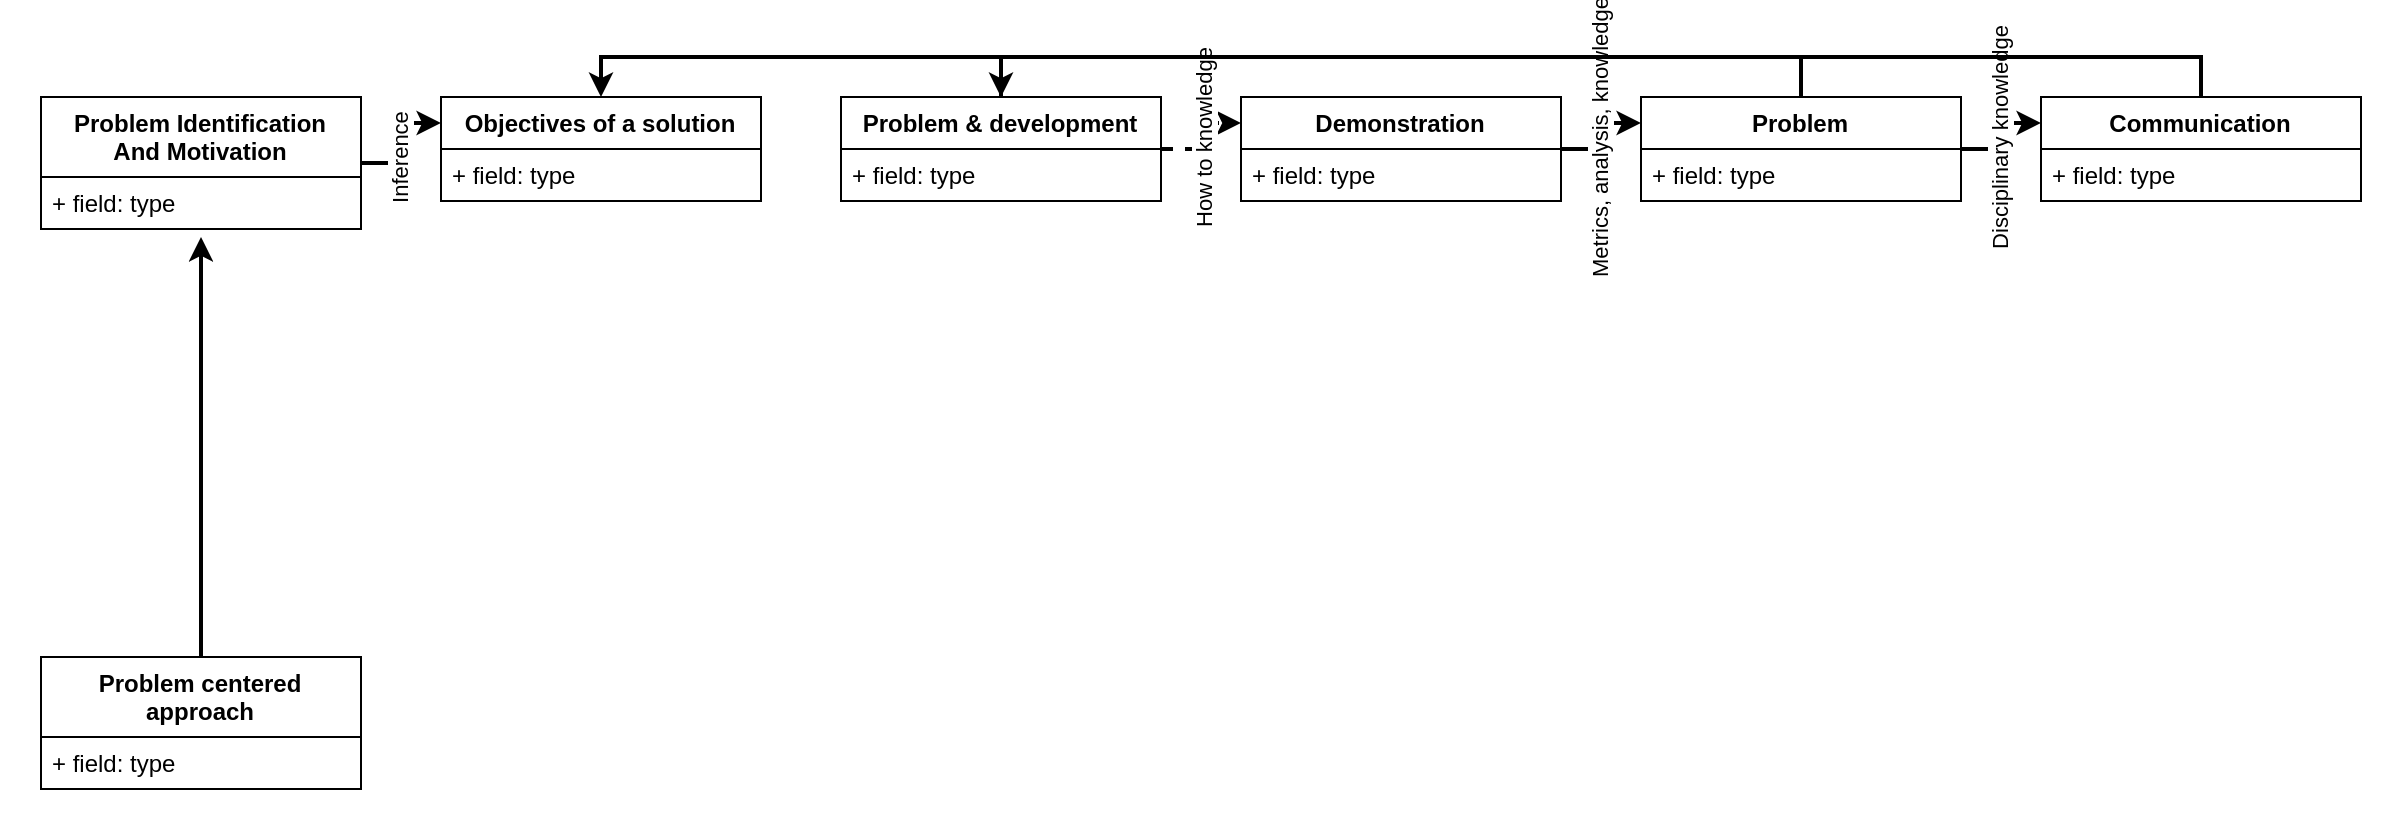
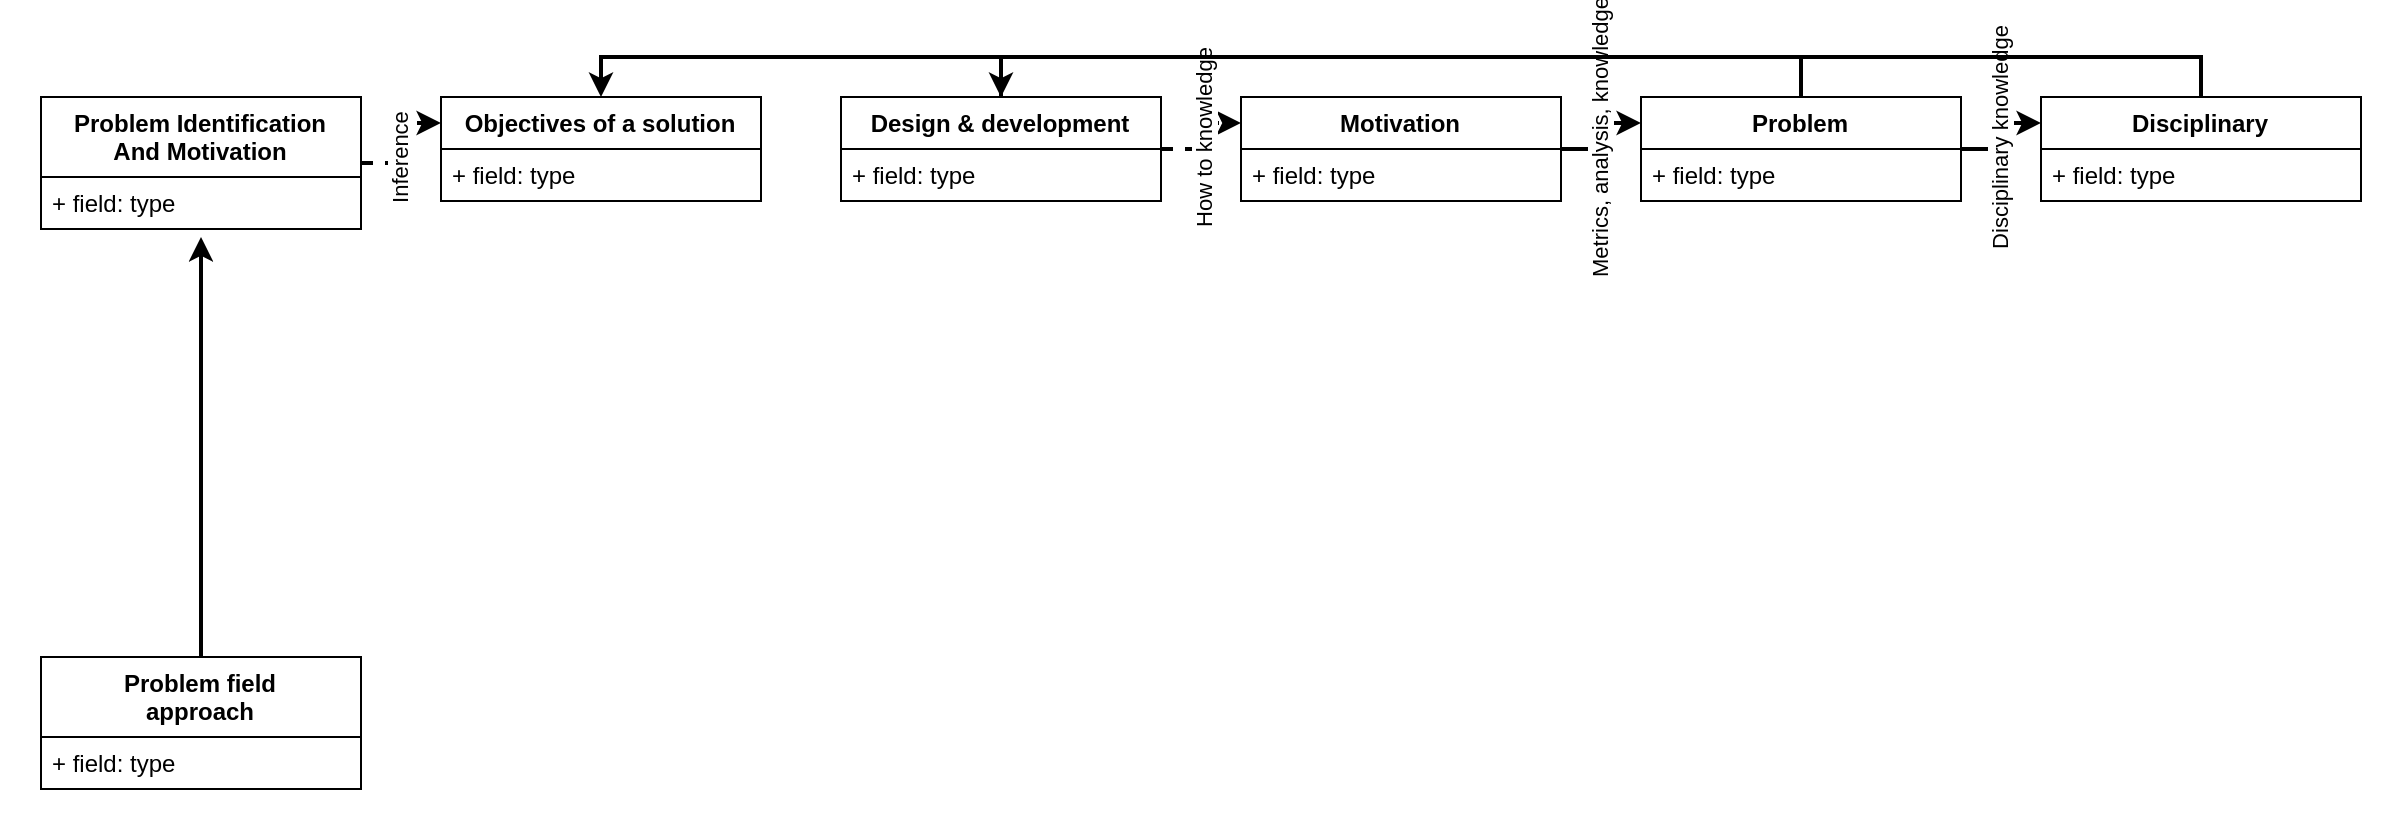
  <mxCell id="0" />
  <mxCell id="1" parent="0" />
- <mxCell id="2" style="edgeStyle=orthogonalEdgeStyle;rounded=0;orthogonalLoop=1;jettySize=auto;html=1;entryX=0;entryY=0.25;entryDx=0;entryDy=0;strokeWidth=2;" edge="1" parent="1" source="4" target="20"><mxGeometry relative="1" as="geometry" /></mxCell>
+ <mxCell id="2" style="edgeStyle=orthogonalEdgeStyle;rounded=0;orthogonalLoop=1;jettySize=auto;html=1;entryX=0;entryY=0.25;entryDx=0;entryDy=0;strokeWidth=2;dashed=1;" edge="1" parent="1" source="4" target="20"><mxGeometry relative="1" as="geometry" /></mxCell>
  <mxCell id="3" value="Inference" style="edgeLabel;html=1;align=center;verticalAlign=middle;resizable=0;points=[];rotation=-90;" vertex="1" connectable="0" parent="2"><mxGeometry x="-0.383" y="1" relative="1" as="geometry"><mxPoint as="offset" /></mxGeometry></mxCell>
  <mxCell id="4" value="Problem Identification &#10;And Motivation" style="swimlane;fontStyle=1;align=center;verticalAlign=top;childLayout=stackLayout;horizontal=1;startSize=40;horizontalStack=0;resizeParent=1;resizeParentMax=0;resizeLast=0;collapsible=1;marginBottom=0;" vertex="1" parent="1"><mxGeometry x="20" y="40" width="160" height="66" as="geometry"><mxRectangle x="40" y="80" width="170" height="40" as="alternateBounds" /></mxGeometry></mxCell>
  <mxCell id="5" value="+ field: type" style="text;strokeColor=none;fillColor=none;align=left;verticalAlign=top;spacingLeft=4;spacingRight=4;overflow=hidden;rotatable=0;points=[[0,0.5],[1,0.5]];portConstraint=eastwest;" vertex="1" parent="4"><mxGeometry y="40" width="160" height="26" as="geometry" /></mxCell>
  <mxCell id="6" style="edgeStyle=orthogonalEdgeStyle;rounded=0;orthogonalLoop=1;jettySize=auto;html=1;entryX=0.5;entryY=0;entryDx=0;entryDy=0;strokeWidth=2;" edge="1" parent="1" source="10" target="20"><mxGeometry relative="1" as="geometry"><Array as="points"><mxPoint x="900" y="20" /><mxPoint x="300" y="20" /></Array></mxGeometry></mxCell>
  <mxCell id="7" style="edgeStyle=orthogonalEdgeStyle;rounded=0;orthogonalLoop=1;jettySize=auto;html=1;entryX=0.5;entryY=0;entryDx=0;entryDy=0;strokeWidth=2;" edge="1" parent="1" source="10" target="18"><mxGeometry relative="1" as="geometry"><Array as="points"><mxPoint x="900" y="20" /><mxPoint x="500" y="20" /></Array></mxGeometry></mxCell>
  <mxCell id="8" style="edgeStyle=orthogonalEdgeStyle;rounded=0;orthogonalLoop=1;jettySize=auto;html=1;entryX=0;entryY=0.25;entryDx=0;entryDy=0;strokeWidth=2;" edge="1" parent="1" source="10" target="23"><mxGeometry relative="1" as="geometry" /></mxCell>
  <mxCell id="9" value="Disciplinary knowledge" style="edgeLabel;html=1;align=center;verticalAlign=middle;resizable=0;points=[];rotation=-90;" vertex="1" connectable="0" parent="8"><mxGeometry x="-0.094" y="2" relative="1" as="geometry"><mxPoint x="1" as="offset" /></mxGeometry></mxCell>
  <mxCell id="10" value="Problem" style="swimlane;fontStyle=1;align=center;verticalAlign=top;childLayout=stackLayout;horizontal=1;startSize=26;horizontalStack=0;resizeParent=1;resizeParentMax=0;resizeLast=0;collapsible=1;marginBottom=0;" vertex="1" parent="1"><mxGeometry x="820" y="40" width="160" height="52" as="geometry" /></mxCell>
  <mxCell id="11" value="+ field: type" style="text;strokeColor=none;fillColor=none;align=left;verticalAlign=top;spacingLeft=4;spacingRight=4;overflow=hidden;rotatable=0;points=[[0,0.5],[1,0.5]];portConstraint=eastwest;" vertex="1" parent="10"><mxGeometry y="26" width="160" height="26" as="geometry" /></mxCell>
  <mxCell id="12" style="edgeStyle=orthogonalEdgeStyle;rounded=0;orthogonalLoop=1;jettySize=auto;html=1;entryX=0;entryY=0.25;entryDx=0;entryDy=0;strokeWidth=2;" edge="1" parent="1" source="14" target="10"><mxGeometry relative="1" as="geometry" /></mxCell>
  <mxCell id="13" value="Metrics, analysis, knowledge" style="edgeLabel;html=1;align=center;verticalAlign=middle;resizable=0;points=[];rotation=-90;" vertex="1" connectable="0" parent="12"><mxGeometry x="-0.094" y="2" relative="1" as="geometry"><mxPoint x="1" as="offset" /></mxGeometry></mxCell>
- <mxCell id="14" value="Demonstration" style="swimlane;fontStyle=1;align=center;verticalAlign=top;childLayout=stackLayout;horizontal=1;startSize=26;horizontalStack=0;resizeParent=1;resizeParentMax=0;resizeLast=0;collapsible=1;marginBottom=0;" vertex="1" parent="1"><mxGeometry x="620" y="40" width="160" height="52" as="geometry" /></mxCell>
+ <mxCell id="14" value="Motivation" style="swimlane;fontStyle=1;align=center;verticalAlign=top;childLayout=stackLayout;horizontal=1;startSize=26;horizontalStack=0;resizeParent=1;resizeParentMax=0;resizeLast=0;collapsible=1;marginBottom=0;" vertex="1" parent="1"><mxGeometry x="620" y="40" width="160" height="52" as="geometry" /></mxCell>
  <mxCell id="15" value="+ field: type" style="text;strokeColor=none;fillColor=none;align=left;verticalAlign=top;spacingLeft=4;spacingRight=4;overflow=hidden;rotatable=0;points=[[0,0.5],[1,0.5]];portConstraint=eastwest;" vertex="1" parent="14"><mxGeometry y="26" width="160" height="26" as="geometry" /></mxCell>
  <mxCell id="16" style="edgeStyle=orthogonalEdgeStyle;rounded=0;orthogonalLoop=1;jettySize=auto;html=1;entryX=0;entryY=0.25;entryDx=0;entryDy=0;strokeWidth=2;dashed=1;" edge="1" parent="1" source="18" target="14"><mxGeometry relative="1" as="geometry" /></mxCell>
  <mxCell id="17" value="How to knowledge" style="edgeLabel;html=1;align=center;verticalAlign=middle;resizable=0;points=[];rotation=-90;" vertex="1" connectable="0" parent="16"><mxGeometry x="-0.094" relative="1" as="geometry"><mxPoint x="1" as="offset" /></mxGeometry></mxCell>
- <mxCell id="18" value="Problem &amp; development" style="swimlane;fontStyle=1;align=center;verticalAlign=top;childLayout=stackLayout;horizontal=1;startSize=26;horizontalStack=0;resizeParent=1;resizeParentMax=0;resizeLast=0;collapsible=1;marginBottom=0;" vertex="1" parent="1"><mxGeometry x="420" y="40" width="160" height="52" as="geometry" /></mxCell>
+ <mxCell id="18" value="Design &amp; development" style="swimlane;fontStyle=1;align=center;verticalAlign=top;childLayout=stackLayout;horizontal=1;startSize=26;horizontalStack=0;resizeParent=1;resizeParentMax=0;resizeLast=0;collapsible=1;marginBottom=0;" vertex="1" parent="1"><mxGeometry x="420" y="40" width="160" height="52" as="geometry" /></mxCell>
  <mxCell id="19" value="+ field: type" style="text;strokeColor=none;fillColor=none;align=left;verticalAlign=top;spacingLeft=4;spacingRight=4;overflow=hidden;rotatable=0;points=[[0,0.5],[1,0.5]];portConstraint=eastwest;" vertex="1" parent="18"><mxGeometry y="26" width="160" height="26" as="geometry" /></mxCell>
  <mxCell id="20" value="Objectives of a solution" style="swimlane;fontStyle=1;align=center;verticalAlign=top;childLayout=stackLayout;horizontal=1;startSize=26;horizontalStack=0;resizeParent=1;resizeParentMax=0;resizeLast=0;collapsible=1;marginBottom=0;" vertex="1" parent="1"><mxGeometry x="220" y="40" width="160" height="52" as="geometry" /></mxCell>
  <mxCell id="21" value="+ field: type" style="text;strokeColor=none;fillColor=none;align=left;verticalAlign=top;spacingLeft=4;spacingRight=4;overflow=hidden;rotatable=0;points=[[0,0.5],[1,0.5]];portConstraint=eastwest;" vertex="1" parent="20"><mxGeometry y="26" width="160" height="26" as="geometry" /></mxCell>
  <mxCell id="22" style="edgeStyle=orthogonalEdgeStyle;rounded=0;orthogonalLoop=1;jettySize=auto;html=1;entryX=0.5;entryY=0;entryDx=0;entryDy=0;strokeWidth=2;endArrow=none;" edge="1" parent="1" source="23" target="18"><mxGeometry relative="1" as="geometry"><Array as="points"><mxPoint x="1100" y="20" /><mxPoint x="500" y="20" /></Array></mxGeometry></mxCell>
- <mxCell id="23" value="Communication" style="swimlane;fontStyle=1;align=center;verticalAlign=top;childLayout=stackLayout;horizontal=1;startSize=26;horizontalStack=0;resizeParent=1;resizeParentMax=0;resizeLast=0;collapsible=1;marginBottom=0;" vertex="1" parent="1"><mxGeometry x="1020" y="40" width="160" height="52" as="geometry" /></mxCell>
+ <mxCell id="23" value="Disciplinary" style="swimlane;fontStyle=1;align=center;verticalAlign=top;childLayout=stackLayout;horizontal=1;startSize=26;horizontalStack=0;resizeParent=1;resizeParentMax=0;resizeLast=0;collapsible=1;marginBottom=0;" vertex="1" parent="1"><mxGeometry x="1020" y="40" width="160" height="52" as="geometry" /></mxCell>
  <mxCell id="24" value="+ field: type" style="text;strokeColor=none;fillColor=none;align=left;verticalAlign=top;spacingLeft=4;spacingRight=4;overflow=hidden;rotatable=0;points=[[0,0.5],[1,0.5]];portConstraint=eastwest;" vertex="1" parent="23"><mxGeometry y="26" width="160" height="26" as="geometry" /></mxCell>
  <mxCell id="25" style="edgeStyle=orthogonalEdgeStyle;rounded=0;orthogonalLoop=1;jettySize=auto;html=1;strokeWidth=2;" edge="1" parent="1" source="26"><mxGeometry relative="1" as="geometry"><mxPoint x="100" y="110" as="targetPoint" /></mxGeometry></mxCell>
- <mxCell id="26" value="Problem centered &#10;approach" style="swimlane;fontStyle=1;align=center;verticalAlign=top;childLayout=stackLayout;horizontal=1;startSize=40;horizontalStack=0;resizeParent=1;resizeParentMax=0;resizeLast=0;collapsible=1;marginBottom=0;" vertex="1" parent="1"><mxGeometry x="20" y="320" width="160" height="66" as="geometry"><mxRectangle x="40" y="80" width="170" height="40" as="alternateBounds" /></mxGeometry></mxCell>
+ <mxCell id="26" value="Problem field &#10;approach" style="swimlane;fontStyle=1;align=center;verticalAlign=top;childLayout=stackLayout;horizontal=1;startSize=40;horizontalStack=0;resizeParent=1;resizeParentMax=0;resizeLast=0;collapsible=1;marginBottom=0;" vertex="1" parent="1"><mxGeometry x="20" y="320" width="160" height="66" as="geometry"><mxRectangle x="40" y="80" width="170" height="40" as="alternateBounds" /></mxGeometry></mxCell>
  <mxCell id="27" value="+ field: type" style="text;strokeColor=none;fillColor=none;align=left;verticalAlign=top;spacingLeft=4;spacingRight=4;overflow=hidden;rotatable=0;points=[[0,0.5],[1,0.5]];portConstraint=eastwest;" vertex="1" parent="26"><mxGeometry y="40" width="160" height="26" as="geometry" /></mxCell>
